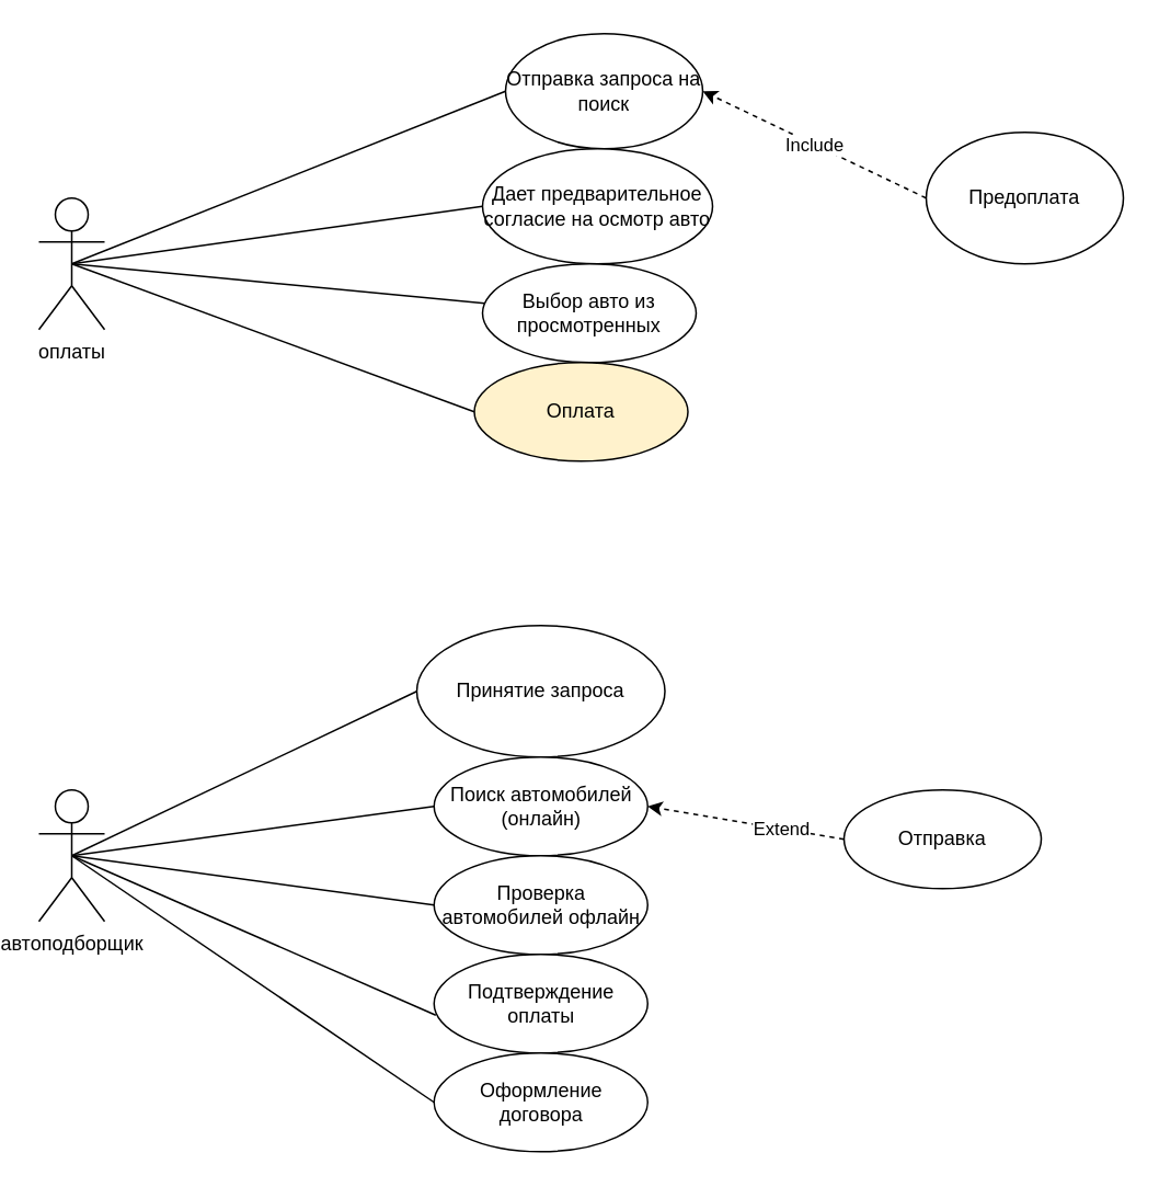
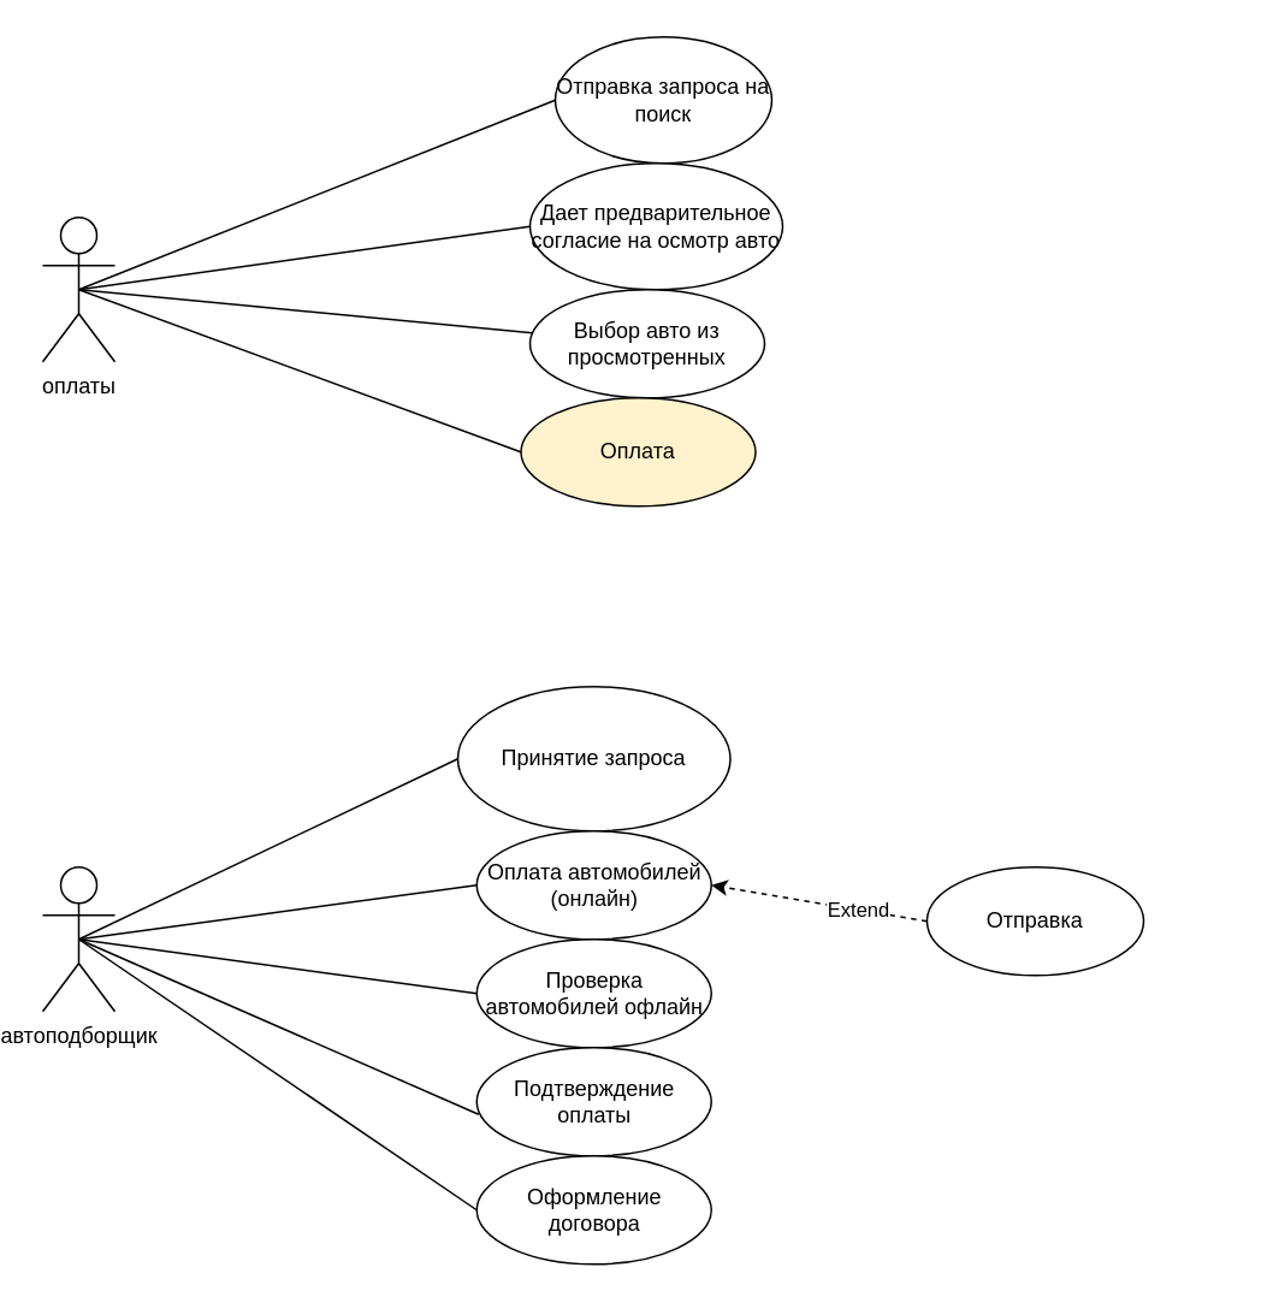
  <mxCell id="0" />
  <mxCell id="1" parent="0" />
  <mxCell id="2" value="Отправка запроса на поиск" style="ellipse;whiteSpace=wrap;html=1;" parent="1" vertex="1"><mxGeometry x="304" y="20" width="120" height="70" as="geometry" /></mxCell>
  <mxCell id="3" value="Дает предварительное согласие на осмотр авто" style="ellipse;whiteSpace=wrap;html=1;" parent="1" vertex="1"><mxGeometry x="290" y="90" width="140" height="70" as="geometry" /></mxCell>
  <mxCell id="4" value="Выбор авто из просмотренных" style="ellipse;whiteSpace=wrap;html=1;" parent="1" vertex="1"><mxGeometry x="290" y="160" width="130" height="60" as="geometry" /></mxCell>
  <mxCell id="5" value="Оплата" style="ellipse;whiteSpace=wrap;html=1;fillColor=#fff2cc;" parent="1" vertex="1"><mxGeometry x="285" y="220" width="130" height="60" as="geometry" /></mxCell>
  <mxCell id="6" value="Принятие запроса" style="ellipse;whiteSpace=wrap;html=1;" parent="1" vertex="1"><mxGeometry x="250" y="380" width="151" height="80" as="geometry" /></mxCell>
- <mxCell id="7" value="Поиск автомобилей (онлайн)" style="ellipse;whiteSpace=wrap;html=1;" parent="1" vertex="1"><mxGeometry x="260.5" y="460" width="130" height="60" as="geometry" /></mxCell>
+ <mxCell id="7" value="Оплата автомобилей (онлайн)" style="ellipse;whiteSpace=wrap;html=1;" parent="1" vertex="1"><mxGeometry x="260.5" y="460" width="130" height="60" as="geometry" /></mxCell>
  <mxCell id="8" value="Проверка автомобилей офлайн" style="ellipse;whiteSpace=wrap;html=1;" parent="1" vertex="1"><mxGeometry x="260.5" y="520" width="130" height="60" as="geometry" /></mxCell>
  <mxCell id="9" value="" style="endArrow=none;html=1;exitX=0.5;exitY=0.5;exitDx=0;exitDy=0;exitPerimeter=0;endFill=0;entryX=0;entryY=0.5;entryDx=0;entryDy=0;" parent="1" source="20" target="2" edge="1"><mxGeometry width="50" height="50" relative="1" as="geometry"><mxPoint x="110" y="190" as="sourcePoint" /><mxPoint x="500" y="55" as="targetPoint" /></mxGeometry></mxCell>
  <mxCell id="10" value="" style="endArrow=none;html=1;entryX=0;entryY=0.5;entryDx=0;entryDy=0;exitX=0.5;exitY=0.5;exitDx=0;exitDy=0;exitPerimeter=0;endFill=0;" parent="1" source="20" target="3" edge="1"><mxGeometry width="50" height="50" relative="1" as="geometry"><mxPoint x="110" y="190" as="sourcePoint" /><mxPoint x="460" y="70" as="targetPoint" /></mxGeometry></mxCell>
  <mxCell id="11" value="" style="endArrow=none;html=1;exitX=0.5;exitY=0.5;exitDx=0;exitDy=0;exitPerimeter=0;endFill=0;" parent="1" source="20" target="4" edge="1"><mxGeometry width="50" height="50" relative="1" as="geometry"><mxPoint x="110" y="190" as="sourcePoint" /><mxPoint x="460" y="70" as="targetPoint" /></mxGeometry></mxCell>
  <mxCell id="12" value="" style="endArrow=none;html=1;entryX=0;entryY=0.5;entryDx=0;entryDy=0;exitX=0.5;exitY=0.5;exitDx=0;exitDy=0;exitPerimeter=0;endFill=0;" parent="1" source="20" target="5" edge="1"><mxGeometry width="50" height="50" relative="1" as="geometry"><mxPoint x="110" y="190" as="sourcePoint" /><mxPoint x="460" y="70" as="targetPoint" /></mxGeometry></mxCell>
  <mxCell id="13" value="" style="endArrow=none;html=1;entryX=0;entryY=0.5;entryDx=0;entryDy=0;exitX=0.5;exitY=0.5;exitDx=0;exitDy=0;exitPerimeter=0;endFill=0;" parent="1" source="21" target="6" edge="1"><mxGeometry width="50" height="50" relative="1" as="geometry"><mxPoint x="110" y="490" as="sourcePoint" /><mxPoint x="460" y="370" as="targetPoint" /></mxGeometry></mxCell>
  <mxCell id="14" value="" style="endArrow=none;html=1;entryX=0;entryY=0.5;entryDx=0;entryDy=0;exitX=0.5;exitY=0.5;exitDx=0;exitDy=0;exitPerimeter=0;endFill=0;" parent="1" source="21" target="7" edge="1"><mxGeometry width="50" height="50" relative="1" as="geometry"><mxPoint x="110" y="490" as="sourcePoint" /><mxPoint x="460" y="370" as="targetPoint" /></mxGeometry></mxCell>
  <mxCell id="15" value="" style="endArrow=none;html=1;exitX=0.5;exitY=0.5;exitDx=0;exitDy=0;exitPerimeter=0;entryX=0;entryY=0.5;entryDx=0;entryDy=0;endFill=0;" parent="1" source="21" target="8" edge="1"><mxGeometry width="50" height="50" relative="1" as="geometry"><mxPoint x="110" y="490" as="sourcePoint" /><mxPoint x="470" y="510" as="targetPoint" /></mxGeometry></mxCell>
  <mxCell id="16" value="" style="endArrow=none;html=1;entryX=0;entryY=0.5;entryDx=0;entryDy=0;exitX=0.5;exitY=0.5;exitDx=0;exitDy=0;exitPerimeter=0;endFill=0;" parent="1" source="21" target="19" edge="1"><mxGeometry width="50" height="50" relative="1" as="geometry"><mxPoint x="90" y="490" as="sourcePoint" /><mxPoint x="479" y="650" as="targetPoint" /></mxGeometry></mxCell>
  <mxCell id="17" value="Подтверждение оплаты" style="ellipse;whiteSpace=wrap;html=1;" parent="1" vertex="1"><mxGeometry x="260.5" y="580" width="130" height="60" as="geometry" /></mxCell>
  <mxCell id="18" value="" style="endArrow=none;html=1;exitX=0.5;exitY=0.5;exitDx=0;exitDy=0;exitPerimeter=0;endFill=0;entryX=0.008;entryY=0.617;entryDx=0;entryDy=0;entryPerimeter=0;" parent="1" source="21" target="17" edge="1"><mxGeometry width="50" height="50" relative="1" as="geometry"><mxPoint x="110" y="490" as="sourcePoint" /><mxPoint x="499" y="580" as="targetPoint" /></mxGeometry></mxCell>
  <mxCell id="19" value="Оформление договора" style="ellipse;whiteSpace=wrap;html=1;" parent="1" vertex="1"><mxGeometry x="260.5" y="640" width="130" height="60" as="geometry" /></mxCell>
  <mxCell id="20" value="оплаты&lt;br&gt;" style="shape=umlActor;verticalLabelPosition=bottom;verticalAlign=top;html=1;outlineConnect=0;" parent="1" vertex="1"><mxGeometry x="20" y="120" width="40" height="80" as="geometry" /></mxCell>
  <mxCell id="21" value="автоподборщик" style="shape=umlActor;verticalLabelPosition=bottom;verticalAlign=top;html=1;outlineConnect=0;" parent="1" vertex="1"><mxGeometry x="20" y="480" width="40" height="80" as="geometry" /></mxCell>
- <mxCell id="22" value="Предоплата" style="ellipse;whiteSpace=wrap;html=1;" parent="1" vertex="1"><mxGeometry x="560" y="80" width="120" height="80" as="geometry" /></mxCell>
- <mxCell id="23" value="Include" style="endArrow=classic;html=1;exitX=0;exitY=0.5;exitDx=0;exitDy=0;entryX=1;entryY=0.5;entryDx=0;entryDy=0;dashed=1;" parent="1" source="22" target="2" edge="1"><mxGeometry relative="1" as="geometry"><mxPoint x="350" y="340" as="sourcePoint" /><mxPoint x="500" y="170" as="targetPoint" /></mxGeometry></mxCell>
  <mxCell id="24" value="Отправка" style="ellipse;whiteSpace=wrap;html=1;" parent="1" vertex="1"><mxGeometry x="510" y="480" width="120" height="60" as="geometry" /></mxCell>
  <mxCell id="25" value="" style="endArrow=classic;html=1;entryX=1;entryY=0.5;entryDx=0;entryDy=0;exitX=0;exitY=0.5;exitDx=0;exitDy=0;dashed=1;" parent="1" source="24" target="7" edge="1"><mxGeometry width="50" height="50" relative="1" as="geometry"><mxPoint x="510" y="590" as="sourcePoint" /><mxPoint x="560" y="540" as="targetPoint" /></mxGeometry></mxCell>
  <mxCell id="26" value="Extend" style="edgeLabel;html=1;align=center;verticalAlign=middle;resizable=0;points=[];" parent="25" vertex="1" connectable="0"><mxGeometry x="-0.365" relative="1" as="geometry"><mxPoint x="-1" as="offset" /></mxGeometry></mxCell>
